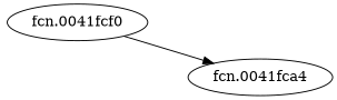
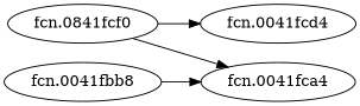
  digraph {
    rankdir=LR
-   n1 [label="fcn.0041fcf0"]
+   n1 [label="fcn.0841fcf0"]
+   n2 [label="fcn.0041fcd4"]
    n3 [label="fcn.0041fca4"]
+   n4 [label="fcn.0041fbb8"]
+   n1 -> n2
    n1 -> n3
+   n4 -> n3
  }
